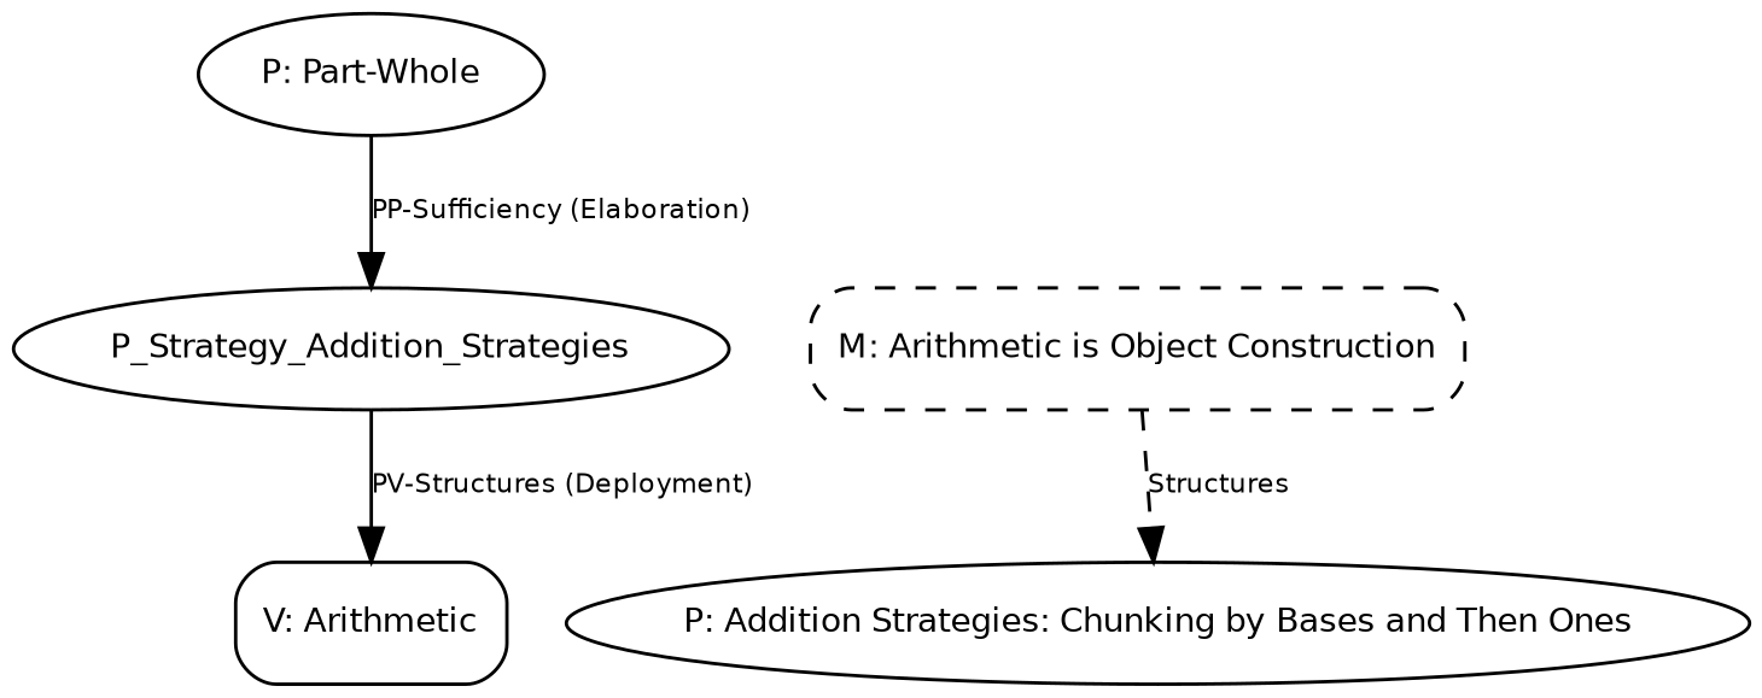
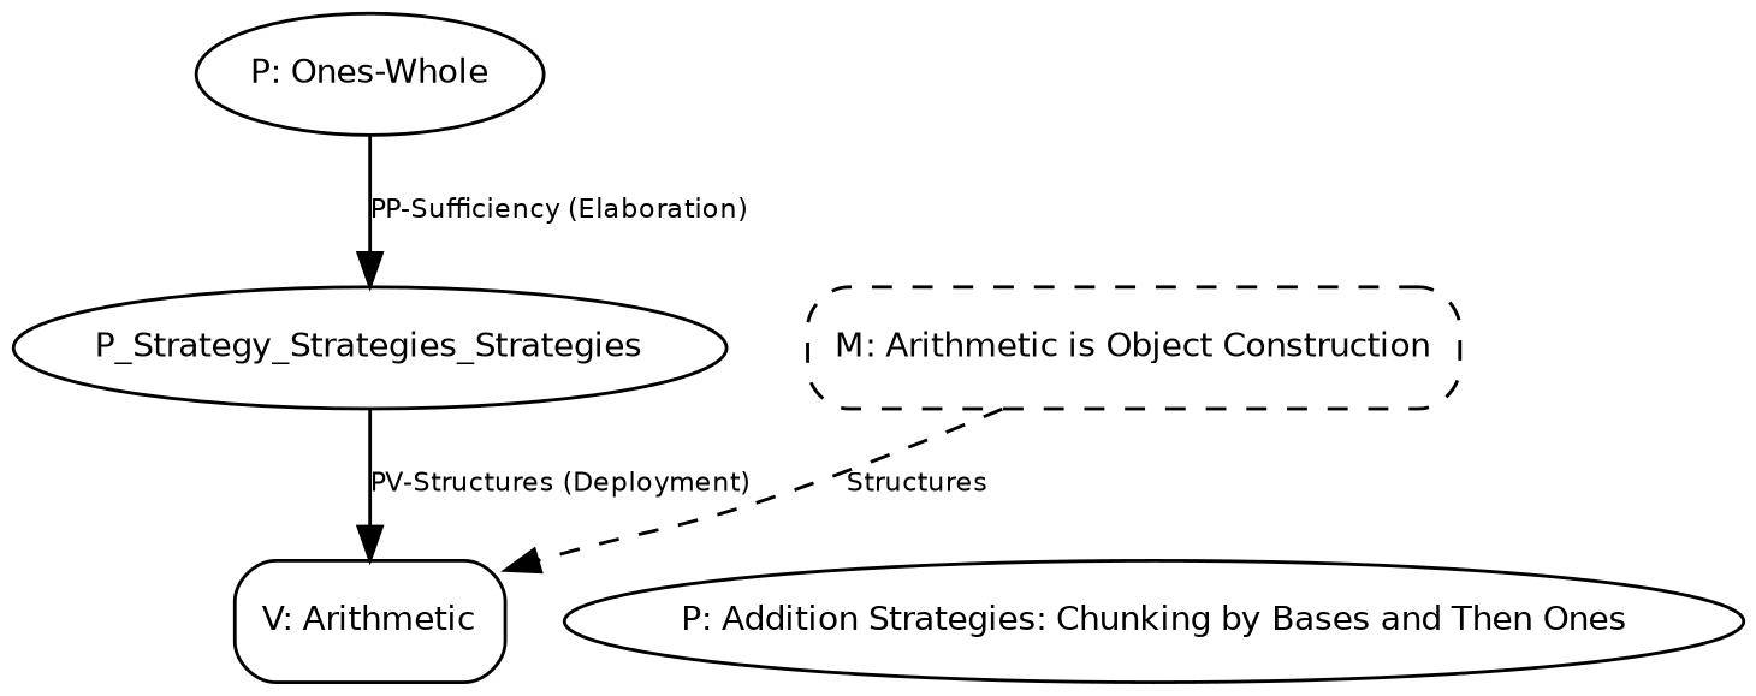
  digraph {
    node [fontname=Helvetica fontsize=10 shape=ellipse]
    edge [fontname=Helvetica fontsize=8 style=solid]
-   n1 [label="P: Part-Whole"]
-   P_Strategy_Addition_Strategies [shape=""]
+   n1 [label="P: Ones-Whole"]
+   P_Strategy_Addition_Strategies [label=P_Strategy_Strategies_Strategies shape=""]
    n3 [label="M: Arithmetic is Object Construction" shape=box style="rounded,dashed"]
    n4 [label="V: Arithmetic" shape=box style=rounded]
    n5 [label="P: Addition Strategies: Chunking by Bases and Then Ones"]
    n1 -> P_Strategy_Addition_Strategies [headport=_Chunking_by_Bases_and_Then_Ones label="PP-Sufficiency (Elaboration)"]
    P_Strategy_Addition_Strategies -> n4 [label="PV-Structures (Deployment)" tailport=_Chunking_by_Bases_and_Then_Ones]
-   n3 -> n5 [label=Structures style=dashed]
+   n3 -> n4 [label=Structures style=dashed]
  }
